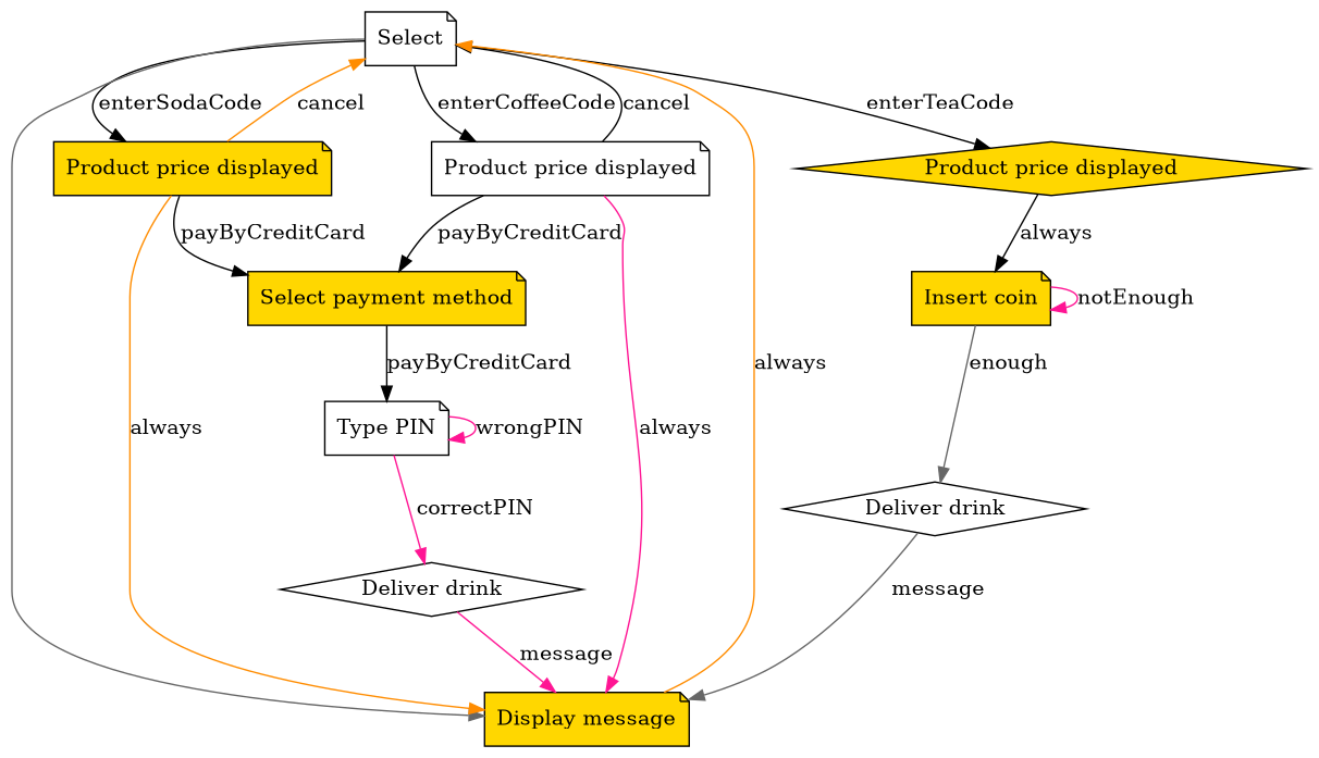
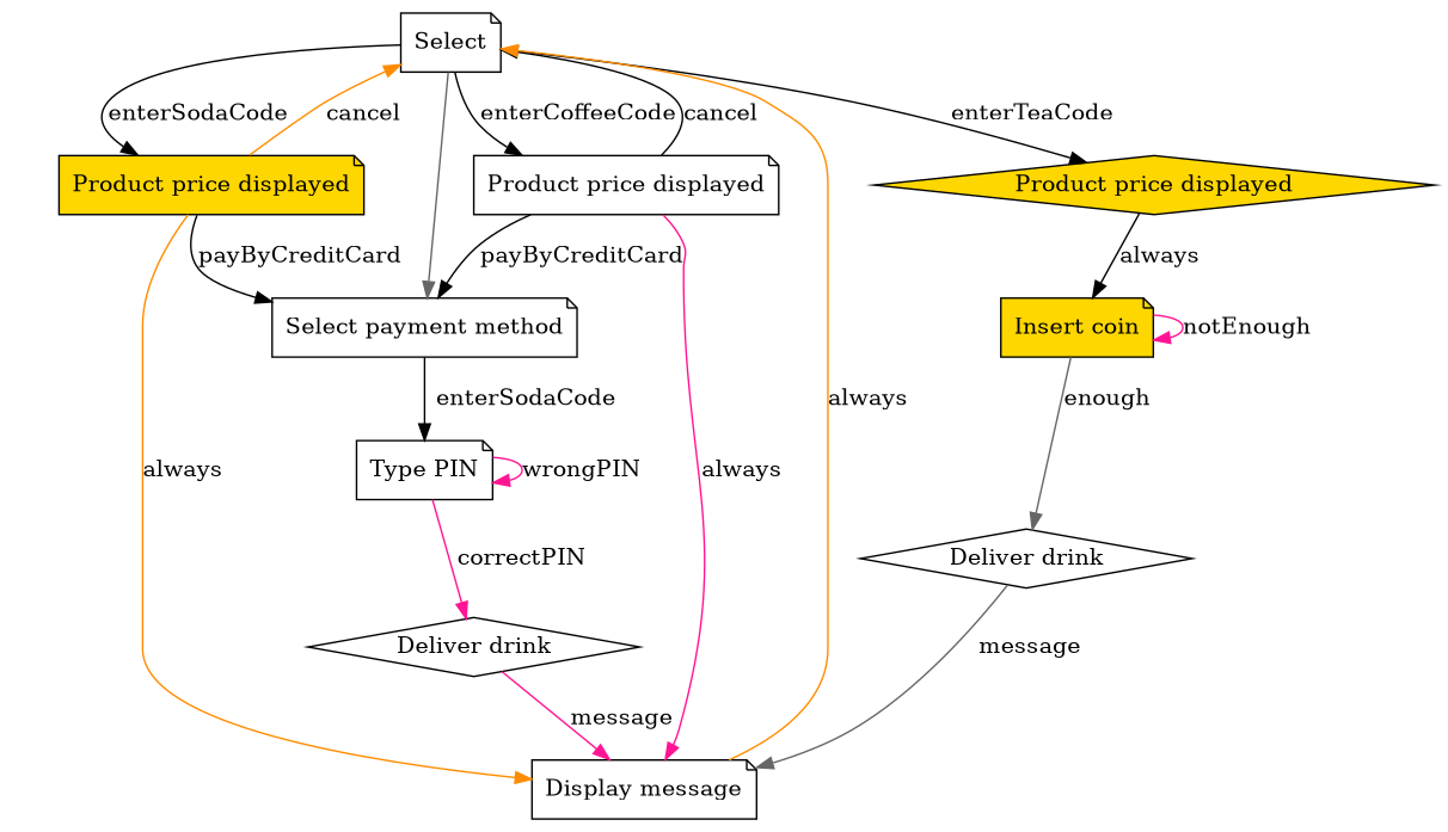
  digraph {
    fontname="DejaVu Serif"
    node [fillcolor=white fontname="DejaVu Serif" shape=note style=filled]
    edge [color=black fontname="DejaVu Serif"]
    n1 [label=Select]
    n2 [fillcolor=gold label="Product price displayed"]
    n3 [label="Product price displayed"]
    n4 [fillcolor=gold label="Product price displayed" shape=diamond]
-   n5 [color=black fillcolor=gold label="Display message"]
-   n6 [fillcolor=gold label="Select payment method"]
+   n5 [color=black label="Display message"]
+   n6 [label="Select payment method"]
    n7 [fillcolor=gold label="Insert coin"]
    n8 [label="Type PIN"]
    n9 [label="Deliver drink" shape=diamond]
    n10 [label="Deliver drink" shape=diamond]
    n1 -> n2 [label=enterSodaCode]
    n1 -> n3 [label=enterCoffeeCode]
    n1 -> n4 [label=enterTeaCode]
-   n1 -> n5 [color=gray40]
+   n1 -> n6 [color=gray40]
    n2 -> n1 [color=darkorange label=cancel]
    n2 -> n5 [color=darkorange label=always]
    n2 -> n6 [label=payByCreditCard]
    n3 -> n1 [label=cancel]
    n3 -> n5 [color=deeppink label=always]
    n3 -> n6 [label=payByCreditCard]
    n4 -> n7 [label=always]
    n5 -> n1 [color=darkorange label=always]
-   n6 -> n8 [label=payByCreditCard]
+   n6 -> n8 [label=enterSodaCode]
    n7 -> n7 [color=deeppink label=notEnough]
    n7 -> n10 [color=gray40 label=enough]
    n8 -> n8 [color=deeppink label=wrongPIN]
    n8 -> n9 [color=deeppink label=correctPIN]
    n9 -> n5 [color=deeppink label=message]
    n10 -> n5 [color=gray40 label=message]
  }
